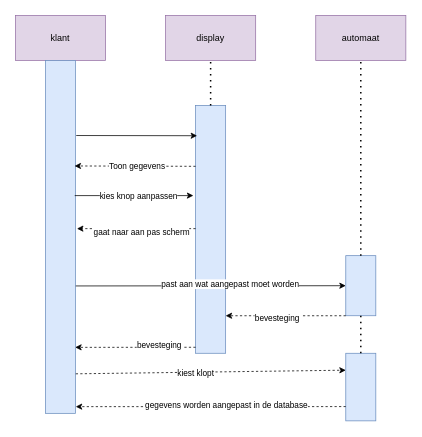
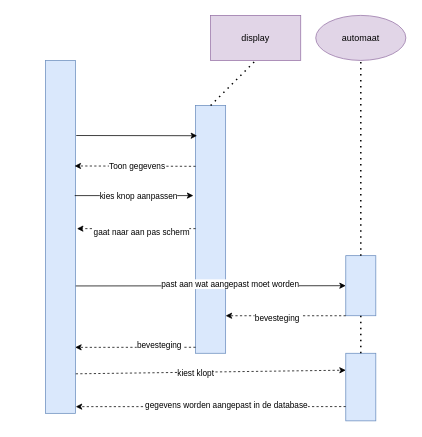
  <mxCell id="0" />
  <mxCell id="1" parent="0" />
  <mxCell id="2" value="" style="rounded=0;whiteSpace=wrap;html=1;fillColor=#dae8fc;strokeColor=#6c8ebf;" parent="1" vertex="1"><mxGeometry x="460" y="470" width="40" height="90" as="geometry" /></mxCell>
- <mxCell id="3" value="klant" style="rounded=0;whiteSpace=wrap;html=1;fillColor=#e1d5e7;strokeColor=#9673a6;" parent="1" vertex="1"><mxGeometry x="20" y="20" width="120" height="60" as="geometry" /></mxCell>
- <mxCell id="4" value="display" style="rounded=0;whiteSpace=wrap;html=1;fillColor=#e1d5e7;strokeColor=#9673a6;" parent="1" vertex="1"><mxGeometry x="220" y="20" width="120" height="60" as="geometry" /></mxCell>
- <mxCell id="5" value="automaat" style="rounded=0;whiteSpace=wrap;html=1;fillColor=#e1d5e7;strokeColor=#9673a6;" parent="1" vertex="1"><mxGeometry x="420" y="20" width="120" height="60" as="geometry" /></mxCell>
+ <mxCell id="4" value="display" style="rounded=0;whiteSpace=wrap;html=1;fillColor=#e1d5e7;strokeColor=#9673a6;" parent="1" vertex="1"><mxGeometry x="280" y="20" width="120" height="60" as="geometry" /></mxCell>
+ <mxCell id="5" value="automaat" style="ellipse;whiteSpace=wrap;html=1;fillColor=#e1d5e7;strokeColor=#9673a6;" parent="1" vertex="1"><mxGeometry x="420" y="20" width="120" height="60" as="geometry" /></mxCell>
  <mxCell id="6" value="" style="rounded=0;whiteSpace=wrap;html=1;fillColor=#dae8fc;strokeColor=#6c8ebf;" parent="1" vertex="1"><mxGeometry x="60" y="80" width="40" height="470" as="geometry" /></mxCell>
  <mxCell id="7" value="" style="rounded=0;whiteSpace=wrap;html=1;fillColor=#dae8fc;strokeColor=#6c8ebf;" parent="1" vertex="1"><mxGeometry x="260" y="140" width="40" height="330" as="geometry" /></mxCell>
  <mxCell id="8" value="" style="endArrow=classic;html=1;entryX=0.05;entryY=0.122;entryDx=0;entryDy=0;entryPerimeter=0;" parent="1" target="7" edge="1"><mxGeometry width="50" height="50" relative="1" as="geometry"><mxPoint x="101" y="180" as="sourcePoint" /><mxPoint x="220" y="250" as="targetPoint" /></mxGeometry></mxCell>
  <mxCell id="9" value="" style="endArrow=classic;html=1;dashed=1;entryX=0.97;entryY=0.299;entryDx=0;entryDy=0;entryPerimeter=0;" parent="1" target="6" edge="1"><mxGeometry width="50" height="50" relative="1" as="geometry"><mxPoint x="260" y="221" as="sourcePoint" /><mxPoint x="220" y="240" as="targetPoint" /></mxGeometry></mxCell>
  <mxCell id="10" value="Toon gegevens" style="edgeLabel;html=1;align=center;verticalAlign=middle;resizable=0;points=[];" parent="9" vertex="1" connectable="0"><mxGeometry x="-0.655" relative="1" as="geometry"><mxPoint x="-51" as="offset" /></mxGeometry></mxCell>
  <mxCell id="11" value="" style="endArrow=classic;html=1;" parent="1" edge="1"><mxGeometry width="50" height="50" relative="1" as="geometry"><mxPoint x="99" y="260" as="sourcePoint" /><mxPoint x="257" y="260" as="targetPoint" /></mxGeometry></mxCell>
  <mxCell id="12" value="kies knop aanpassen" style="edgeLabel;html=1;align=center;verticalAlign=middle;resizable=0;points=[];" parent="11" vertex="1" connectable="0"><mxGeometry x="0.441" relative="1" as="geometry"><mxPoint x="-30" as="offset" /></mxGeometry></mxCell>
  <mxCell id="13" value="" style="endArrow=classic;html=1;dashed=1;" parent="1" edge="1"><mxGeometry width="50" height="50" relative="1" as="geometry"><mxPoint x="260" y="304" as="sourcePoint" /><mxPoint x="102" y="304" as="targetPoint" /></mxGeometry></mxCell>
  <mxCell id="14" value="gaat naar aan pas scherm" style="edgeLabel;html=1;align=center;verticalAlign=middle;resizable=0;points=[];" parent="13" vertex="1" connectable="0"><mxGeometry x="-0.477" y="4" relative="1" as="geometry"><mxPoint x="-32" as="offset" /></mxGeometry></mxCell>
  <mxCell id="15" value="" style="endArrow=classic;html=1;exitX=1.01;exitY=0.639;exitDx=0;exitDy=0;exitPerimeter=0;" parent="1" source="6" edge="1"><mxGeometry width="50" height="50" relative="1" as="geometry"><mxPoint x="300" y="300" as="sourcePoint" /><mxPoint x="460" y="380" as="targetPoint" /></mxGeometry></mxCell>
  <mxCell id="16" value="past aan wat aangepast moet worden" style="edgeLabel;html=1;align=center;verticalAlign=middle;resizable=0;points=[];" parent="15" vertex="1" connectable="0"><mxGeometry x="0.139" y="3" relative="1" as="geometry"><mxPoint as="offset" /></mxGeometry></mxCell>
  <mxCell id="17" value="" style="rounded=0;whiteSpace=wrap;html=1;fillColor=#dae8fc;strokeColor=#6c8ebf;" parent="1" vertex="1"><mxGeometry x="460" y="340" width="40" height="80" as="geometry" /></mxCell>
  <mxCell id="18" value="" style="endArrow=none;dashed=1;html=1;dashPattern=1 3;strokeWidth=2;entryX=0.5;entryY=1;entryDx=0;entryDy=0;exitX=0.5;exitY=0;exitDx=0;exitDy=0;" parent="1" source="7" target="4" edge="1"><mxGeometry width="50" height="50" relative="1" as="geometry"><mxPoint x="300" y="300" as="sourcePoint" /><mxPoint x="350" y="250" as="targetPoint" /></mxGeometry></mxCell>
  <mxCell id="19" value="" style="endArrow=none;dashed=1;html=1;dashPattern=1 3;strokeWidth=2;entryX=0.5;entryY=1;entryDx=0;entryDy=0;exitX=0.5;exitY=0;exitDx=0;exitDy=0;" parent="1" source="17" target="5" edge="1"><mxGeometry width="50" height="50" relative="1" as="geometry"><mxPoint x="300" y="300" as="sourcePoint" /><mxPoint x="350" y="250" as="targetPoint" /></mxGeometry></mxCell>
  <mxCell id="20" value="" style="endArrow=classic;html=1;exitX=0;exitY=1;exitDx=0;exitDy=0;dashed=1;" parent="1" source="17" edge="1"><mxGeometry width="50" height="50" relative="1" as="geometry"><mxPoint x="300" y="300" as="sourcePoint" /><mxPoint x="300" y="420" as="targetPoint" /></mxGeometry></mxCell>
  <mxCell id="21" value="bevesteging&amp;nbsp;" style="edgeLabel;html=1;align=center;verticalAlign=middle;resizable=0;points=[];" parent="20" vertex="1" connectable="0"><mxGeometry x="0.135" y="3" relative="1" as="geometry"><mxPoint as="offset" /></mxGeometry></mxCell>
  <mxCell id="22" value="" style="endArrow=classic;html=1;dashed=1;entryX=0.99;entryY=0.813;entryDx=0;entryDy=0;entryPerimeter=0;" parent="1" target="6" edge="1"><mxGeometry width="50" height="50" relative="1" as="geometry"><mxPoint x="260" y="462" as="sourcePoint" /><mxPoint x="260" y="460" as="targetPoint" /></mxGeometry></mxCell>
  <mxCell id="23" value="bevesteging&amp;nbsp;" style="edgeLabel;html=1;align=center;verticalAlign=middle;resizable=0;points=[];" parent="22" vertex="1" connectable="0"><mxGeometry x="-0.416" y="-3" relative="1" as="geometry"><mxPoint as="offset" /></mxGeometry></mxCell>
  <mxCell id="24" value="" style="endArrow=classic;html=1;dashed=1;exitX=1.01;exitY=0.888;exitDx=0;exitDy=0;exitPerimeter=0;entryX=0;entryY=0.25;entryDx=0;entryDy=0;" parent="1" source="6" target="2" edge="1"><mxGeometry width="50" height="50" relative="1" as="geometry"><mxPoint x="260" y="575" as="sourcePoint" /><mxPoint x="440" y="497" as="targetPoint" /></mxGeometry></mxCell>
  <mxCell id="25" value="kiest klopt" style="edgeLabel;html=1;align=center;verticalAlign=middle;resizable=0;points=[];" parent="24" vertex="1" connectable="0"><mxGeometry x="-0.114" y="-1" relative="1" as="geometry"><mxPoint as="offset" /></mxGeometry></mxCell>
  <mxCell id="26" value="" style="endArrow=classic;html=1;dashed=1;entryX=1.01;entryY=0.981;entryDx=0;entryDy=0;entryPerimeter=0;" parent="1" target="6" edge="1"><mxGeometry width="50" height="50" relative="1" as="geometry"><mxPoint x="460" y="541" as="sourcePoint" /><mxPoint x="470" y="510" as="targetPoint" /></mxGeometry></mxCell>
  <mxCell id="27" value="gegevens worden aangepast in de database" style="edgeLabel;html=1;align=center;verticalAlign=middle;resizable=0;points=[];" parent="26" vertex="1" connectable="0"><mxGeometry x="-0.117" y="-2" relative="1" as="geometry"><mxPoint as="offset" /></mxGeometry></mxCell>
  <mxCell id="28" value="" style="endArrow=none;dashed=1;html=1;dashPattern=1 3;strokeWidth=2;exitX=0.5;exitY=0;exitDx=0;exitDy=0;entryX=0.5;entryY=1;entryDx=0;entryDy=0;" parent="1" source="2" target="17" edge="1"><mxGeometry width="50" height="50" relative="1" as="geometry"><mxPoint x="300" y="300" as="sourcePoint" /><mxPoint x="350" y="250" as="targetPoint" /></mxGeometry></mxCell>
